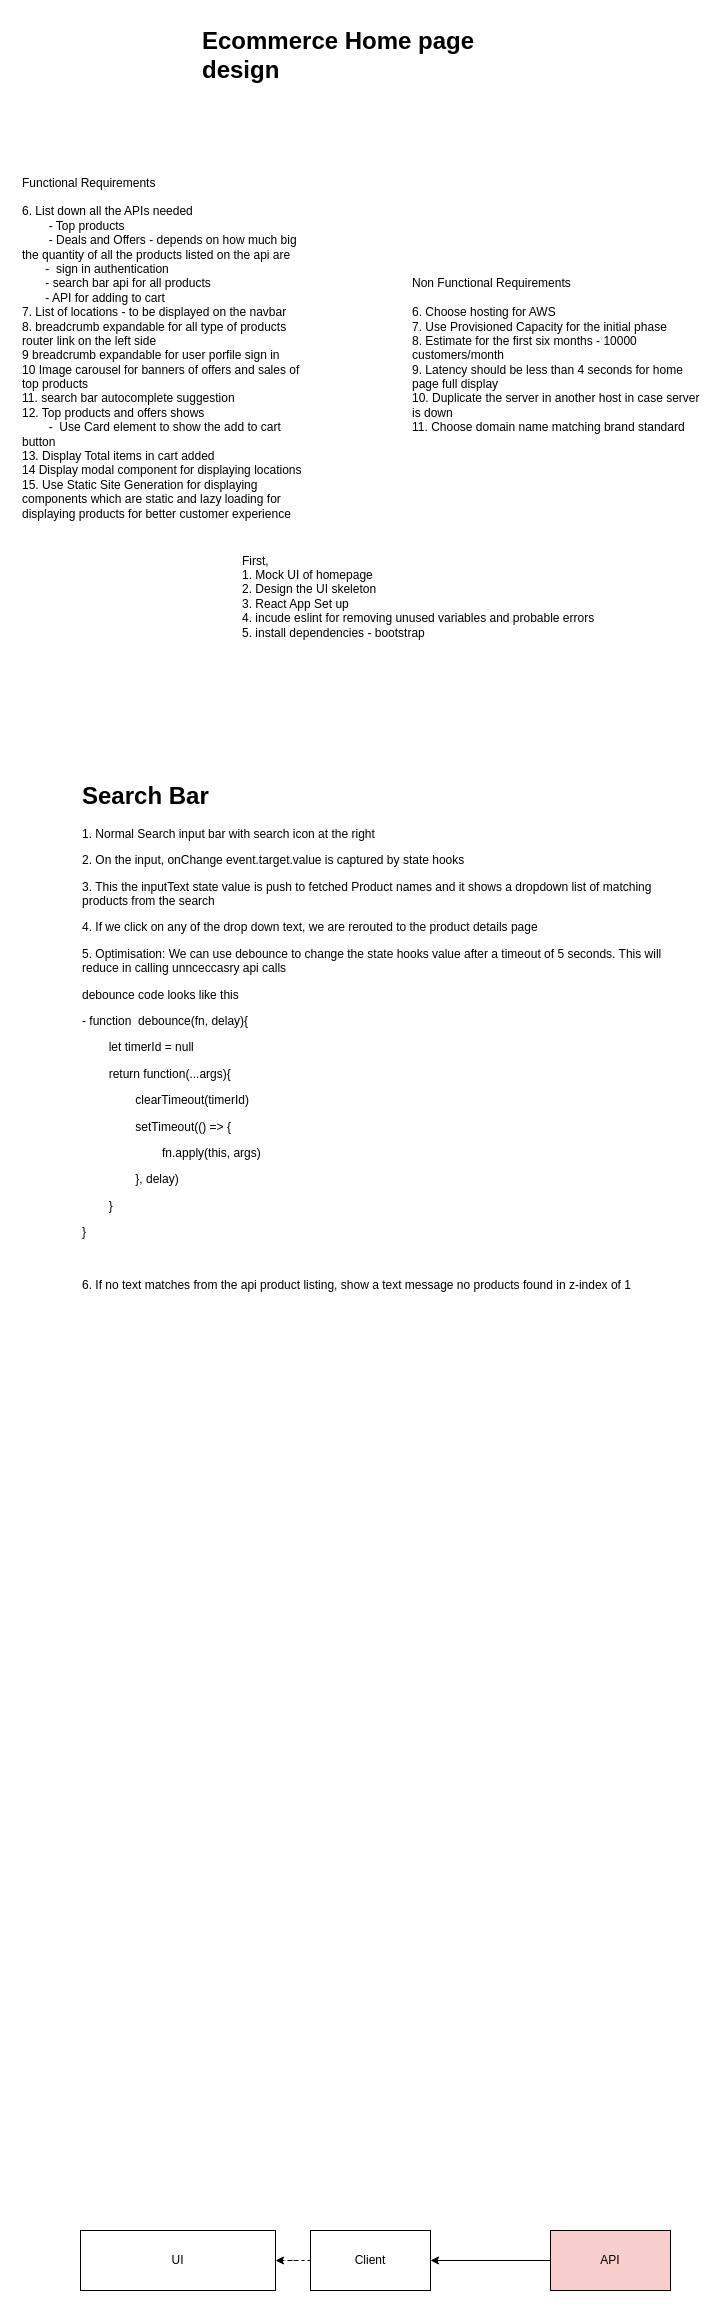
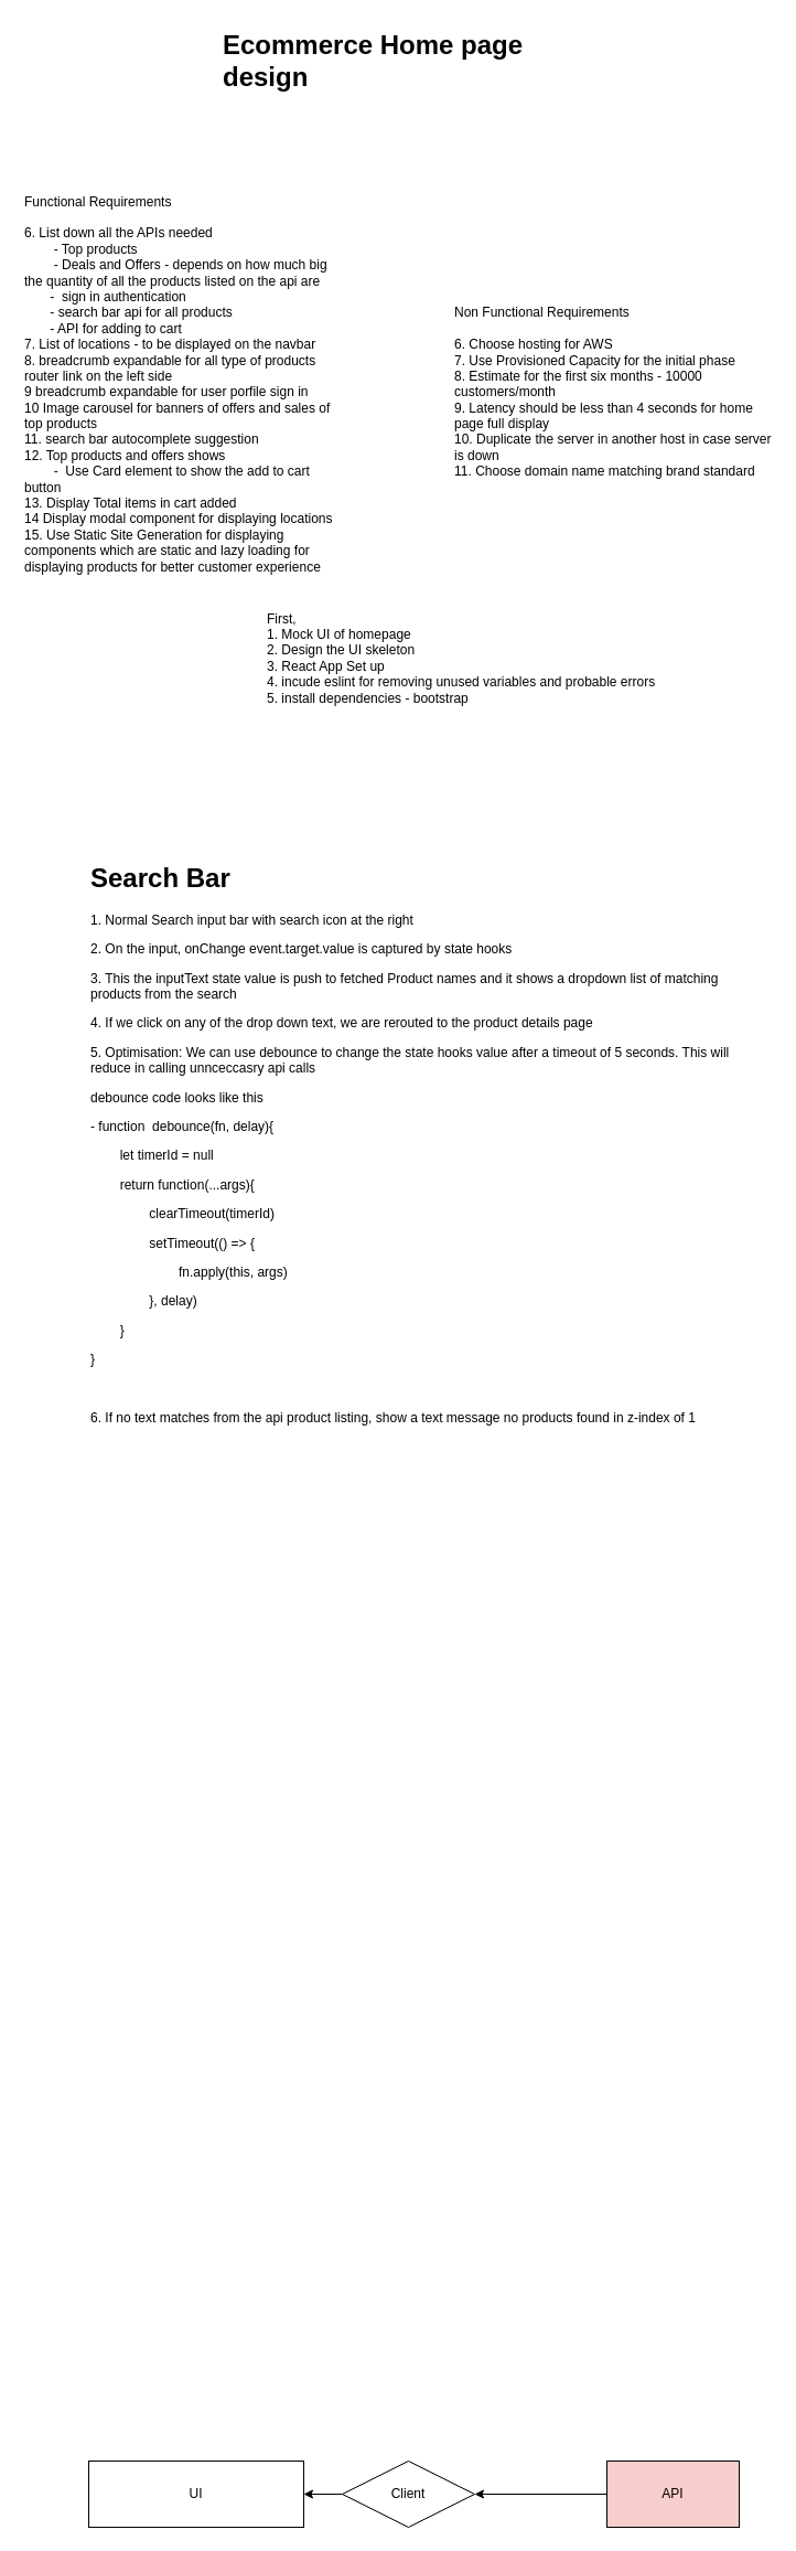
  <mxCell id="0" />
  <mxCell id="1" parent="0" />
  <mxCell id="2" value="Functional Requirements&lt;div&gt;&lt;br&gt;&lt;/div&gt;&lt;div&gt;&lt;div&gt;6. List down all the APIs needed&amp;nbsp;&lt;/div&gt;&lt;div&gt;&lt;span style=&quot;white-space: pre;&quot;&gt;&#09;&lt;/span&gt;- Top products&amp;nbsp;&lt;/div&gt;&lt;div&gt;&lt;span style=&quot;white-space: pre;&quot;&gt;&#09;&lt;/span&gt;- Deals and Offers - depends on how much big the quantity of all the products listed on the api are&lt;br&gt;&lt;/div&gt;&lt;div&gt;&amp;nbsp; &amp;nbsp; &amp;nbsp; &amp;nbsp;-&amp;nbsp; sign in authentication&lt;/div&gt;&lt;div&gt;&amp;nbsp; &amp;nbsp; &amp;nbsp; &amp;nbsp;- search bar api for all products&lt;/div&gt;&lt;div&gt;&amp;nbsp; &amp;nbsp; &amp;nbsp; &amp;nbsp;- API for adding to cart&amp;nbsp;&lt;/div&gt;&lt;div&gt;7. List of locations - to be displayed on the navbar&lt;/div&gt;&lt;div&gt;8. breadcrumb expandable for all type of products router link on the left side&lt;/div&gt;&lt;div&gt;9 breadcrumb expandable for user porfile sign&lt;span style=&quot;background-color: transparent; color: light-dark(rgb(0, 0, 0), rgb(255, 255, 255));&quot;&gt;&amp;nbsp;in&lt;/span&gt;&lt;/div&gt;&lt;div&gt;&lt;span style=&quot;background-color: transparent; color: light-dark(rgb(0, 0, 0), rgb(255, 255, 255));&quot;&gt;10 Image carousel for banners of offers and sales of top products&lt;/span&gt;&lt;/div&gt;&lt;div&gt;&lt;span style=&quot;background-color: transparent; color: light-dark(rgb(0, 0, 0), rgb(255, 255, 255));&quot;&gt;11. search bar autocomplete suggestion&lt;/span&gt;&lt;/div&gt;&lt;div&gt;&lt;span style=&quot;background-color: transparent; color: light-dark(rgb(0, 0, 0), rgb(255, 255, 255));&quot;&gt;12. Top products and offers shows&lt;/span&gt;&lt;/div&gt;&lt;div&gt;&lt;span style=&quot;background-color: transparent; color: light-dark(rgb(0, 0, 0), rgb(255, 255, 255));&quot;&gt;&lt;span style=&quot;white-space: pre;&quot;&gt;&#09;&lt;/span&gt;-&amp;nbsp; Use Card element to show the add to cart button&lt;br&gt;&lt;/span&gt;&lt;/div&gt;&lt;div&gt;13. Display Total items in cart added&lt;/div&gt;&lt;div&gt;14 Display modal component for displaying locations&lt;/div&gt;&lt;div&gt;15. Use Static Site Generation for displaying components which are static and lazy loading for displaying products for better customer experience&lt;/div&gt;&lt;div&gt;&lt;br&gt;&lt;/div&gt;&lt;/div&gt;" style="text;html=1;align=left;verticalAlign=middle;whiteSpace=wrap;rounded=0;" vertex="1" parent="1"><mxGeometry x="20" y="250" width="290" height="210" as="geometry" /></mxCell>
  <mxCell id="3" value="Non Functional Requirements&lt;div&gt;&lt;br&gt;&lt;/div&gt;&lt;div&gt;&lt;div&gt;6. Choose hosting for AWS&lt;/div&gt;&lt;div&gt;7. Use Provisioned Capacity for the initial phase&lt;/div&gt;&lt;div&gt;8. Estimate for the first six months - 10000 customers/month&amp;nbsp;&lt;/div&gt;&lt;div&gt;9. Latency should be less than 4 seconds for home page full display&lt;/div&gt;&lt;div&gt;10. Duplicate the server in another host in case server is down&lt;/div&gt;&lt;div&gt;11. Choose domain name matching brand standard&lt;/div&gt;&lt;/div&gt;" style="text;html=1;align=left;verticalAlign=middle;whiteSpace=wrap;rounded=0;" vertex="1" parent="1"><mxGeometry x="410" y="250" width="290" height="210" as="geometry" /></mxCell>
- <mxCell id="4" style="edgeStyle=orthogonalEdgeStyle;rounded=0;orthogonalLoop=1;jettySize=auto;html=1;entryX=1;entryY=0.5;entryDx=0;entryDy=0;dashed=1;" edge="1" parent="1" source="5" target="8"><mxGeometry relative="1" as="geometry" /></mxCell>
- <mxCell id="5" value="Client" style="rounded=0;whiteSpace=wrap;html=1;" vertex="1" parent="1"><mxGeometry x="310" y="2230" width="120" height="60" as="geometry" /></mxCell>
+ <mxCell id="4" style="edgeStyle=orthogonalEdgeStyle;rounded=0;orthogonalLoop=1;jettySize=auto;html=1;entryX=1;entryY=0.5;entryDx=0;entryDy=0;" edge="1" parent="1" source="5" target="8"><mxGeometry relative="1" as="geometry" /></mxCell>
+ <mxCell id="5" value="Client" style="rhombus;whiteSpace=wrap;html=1;" vertex="1" parent="1"><mxGeometry x="310" y="2230" width="120" height="60" as="geometry" /></mxCell>
  <mxCell id="6" style="edgeStyle=orthogonalEdgeStyle;rounded=0;orthogonalLoop=1;jettySize=auto;html=1;entryX=1;entryY=0.5;entryDx=0;entryDy=0;" edge="1" parent="1" source="7" target="5"><mxGeometry relative="1" as="geometry" /></mxCell>
  <mxCell id="7" value="API" style="rounded=0;whiteSpace=wrap;html=1;fillColor=#f8cecc;" vertex="1" parent="1"><mxGeometry x="550" y="2230" width="120" height="60" as="geometry" /></mxCell>
  <mxCell id="8" value="UI" style="rounded=0;whiteSpace=wrap;html=1;" vertex="1" parent="1"><mxGeometry x="80" y="2230" width="195" height="60" as="geometry" /></mxCell>
  <mxCell id="9" value="First,&amp;nbsp;&lt;div&gt;1. Mock UI of homepage&lt;/div&gt;&lt;div&gt;2. Design the UI skeleton&lt;/div&gt;&lt;div&gt;3. React App Set up&lt;/div&gt;&lt;div&gt;4. incude eslint for removing unused variables and probable errors&lt;/div&gt;&lt;div&gt;5. install dependencies - bootstrap&lt;/div&gt;&lt;div&gt;&lt;br&gt;&lt;/div&gt;&lt;div&gt;&lt;br&gt;&lt;/div&gt;&lt;div&gt;&lt;br&gt;&lt;/div&gt;&lt;div&gt;&lt;br&gt;&lt;/div&gt;" style="text;html=1;align=left;verticalAlign=middle;whiteSpace=wrap;rounded=0;" vertex="1" parent="1"><mxGeometry x="240" y="580" width="400" height="90" as="geometry" /></mxCell>
  <mxCell id="10" value="&lt;h1 style=&quot;margin-top: 0px;&quot;&gt;Search Bar&lt;/h1&gt;&lt;p&gt;1. Normal Search input bar with search icon at the right&lt;/p&gt;&lt;p&gt;2. On the input, onChange event.target.value is captured by state hooks&lt;/p&gt;&lt;p&gt;3. This the inputText state value is push to fetched Product names and it shows a dropdown list of matching products from the search&lt;/p&gt;&lt;p&gt;4. If we click on any of the drop down text, we are rerouted to the product details page&lt;/p&gt;&lt;p&gt;5. Optimisation: We can use debounce to change the state hooks value after a timeout of 5 seconds. This will reduce in calling unnceccasry api calls&lt;/p&gt;&lt;p&gt;&lt;span style=&quot;background-color: transparent; color: light-dark(rgb(0, 0, 0), rgb(255, 255, 255));&quot;&gt;debounce code looks like this&lt;/span&gt;&lt;/p&gt;&lt;p&gt;&lt;span style=&quot;background-color: transparent; color: light-dark(rgb(0, 0, 0), rgb(255, 255, 255));&quot;&gt;-&amp;nbsp;&lt;/span&gt;&lt;span style=&quot;background-color: transparent; color: light-dark(rgb(0, 0, 0), rgb(255, 255, 255));&quot;&gt;function&amp;nbsp; debounce(fn, delay){&lt;/span&gt;&lt;/p&gt;&lt;p&gt;&lt;span style=&quot;background-color: transparent; color: light-dark(rgb(0, 0, 0), rgb(255, 255, 255));&quot;&gt;&lt;span style=&quot;white-space: pre;&quot;&gt;&#09;&lt;/span&gt;let timerId = null&lt;br&gt;&lt;/span&gt;&lt;/p&gt;&lt;p&gt;&lt;span style=&quot;background-color: transparent; color: light-dark(rgb(0, 0, 0), rgb(255, 255, 255));&quot;&gt;&lt;span style=&quot;white-space: pre;&quot;&gt;&#09;&lt;/span&gt;return function(...args){&lt;br&gt;&lt;/span&gt;&lt;/p&gt;&lt;p&gt;&lt;span style=&quot;white-space: pre;&quot;&gt;&lt;span style=&quot;white-space: pre;&quot;&gt;&#09;&lt;/span&gt;&lt;span style=&quot;white-space: pre;&quot;&gt;&#09;&lt;/span&gt;clearTimeout(timerId)&lt;/span&gt;&lt;/p&gt;&lt;p&gt;&lt;span style=&quot;white-space: pre;&quot;&gt;&lt;span style=&quot;white-space: pre;&quot;&gt;&#09;&lt;/span&gt;&lt;span style=&quot;white-space: pre;&quot;&gt;&#09;&lt;/span&gt;setTimeout(() =&amp;gt; {&lt;/span&gt;&lt;/p&gt;&lt;p&gt;&lt;span style=&quot;white-space: pre;&quot;&gt;&lt;span style=&quot;white-space: pre;&quot;&gt;&#09;&lt;/span&gt;&lt;span style=&quot;white-space: pre;&quot;&gt;&#09;&lt;/span&gt;&lt;span style=&quot;white-space: pre;&quot;&gt;&#09;&lt;/span&gt;fn.apply(this, args)&lt;br&gt;&lt;/span&gt;&lt;/p&gt;&lt;p&gt;&lt;span style=&quot;white-space: pre;&quot;&gt;&lt;span style=&quot;white-space: pre;&quot;&gt;&#09;&lt;/span&gt;&lt;span style=&quot;white-space: pre;&quot;&gt;&#09;&lt;/span&gt;}, delay)&#09;&lt;/span&gt;&lt;/p&gt;&lt;p&gt;&lt;span style=&quot;white-space: pre;&quot;&gt;&#09;&lt;/span&gt;}&lt;/p&gt;&lt;p&gt;&lt;span style=&quot;background-color: transparent; color: light-dark(rgb(0, 0, 0), rgb(255, 255, 255));&quot;&gt;}&lt;/span&gt;&lt;/p&gt;&lt;p&gt;&lt;span style=&quot;background-color: transparent; color: light-dark(rgb(0, 0, 0), rgb(255, 255, 255));&quot;&gt;&lt;br&gt;&lt;/span&gt;&lt;/p&gt;&lt;p&gt;&lt;span style=&quot;background-color: transparent; color: light-dark(rgb(0, 0, 0), rgb(255, 255, 255));&quot;&gt;6. If no text matches from the api product listing, show a text message no products found in z-index of 1&lt;/span&gt;&lt;/p&gt;" style="text;html=1;whiteSpace=wrap;overflow=hidden;rounded=0;" vertex="1" parent="1"><mxGeometry x="80" y="775" width="600" height="545" as="geometry" /></mxCell>
  <mxCell id="11" value="&lt;h1 style=&quot;margin-top: 0px;&quot;&gt;Ecommerce Home page design&lt;/h1&gt;" style="text;html=1;whiteSpace=wrap;overflow=hidden;rounded=0;" vertex="1" parent="1"><mxGeometry x="200" y="20" width="310" height="120" as="geometry" /></mxCell>
